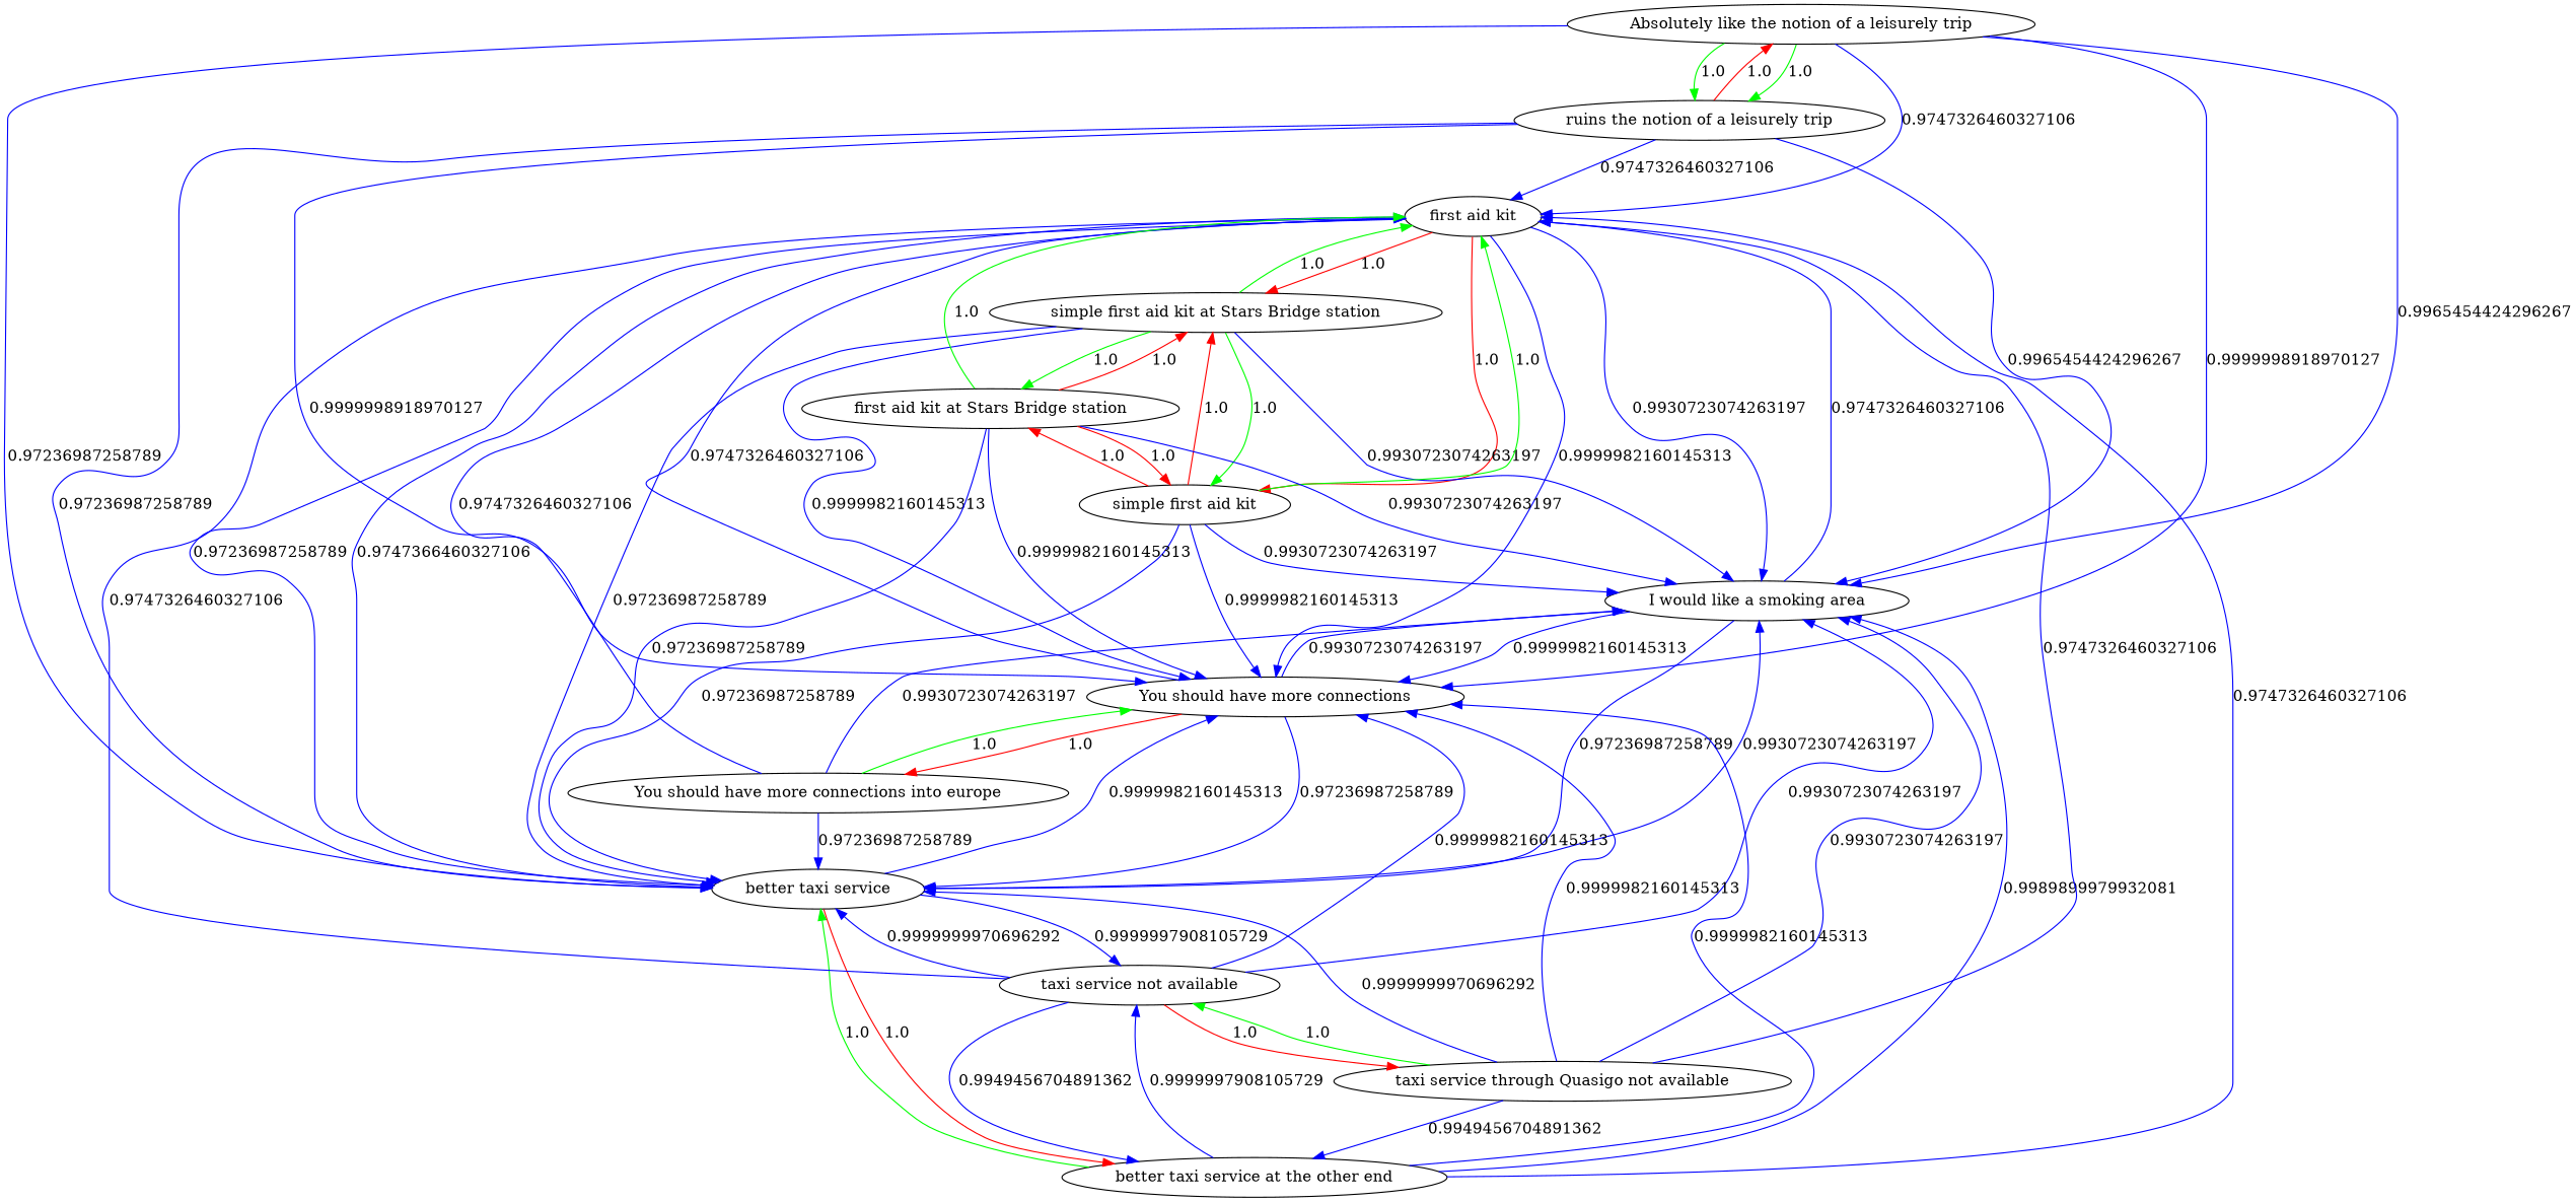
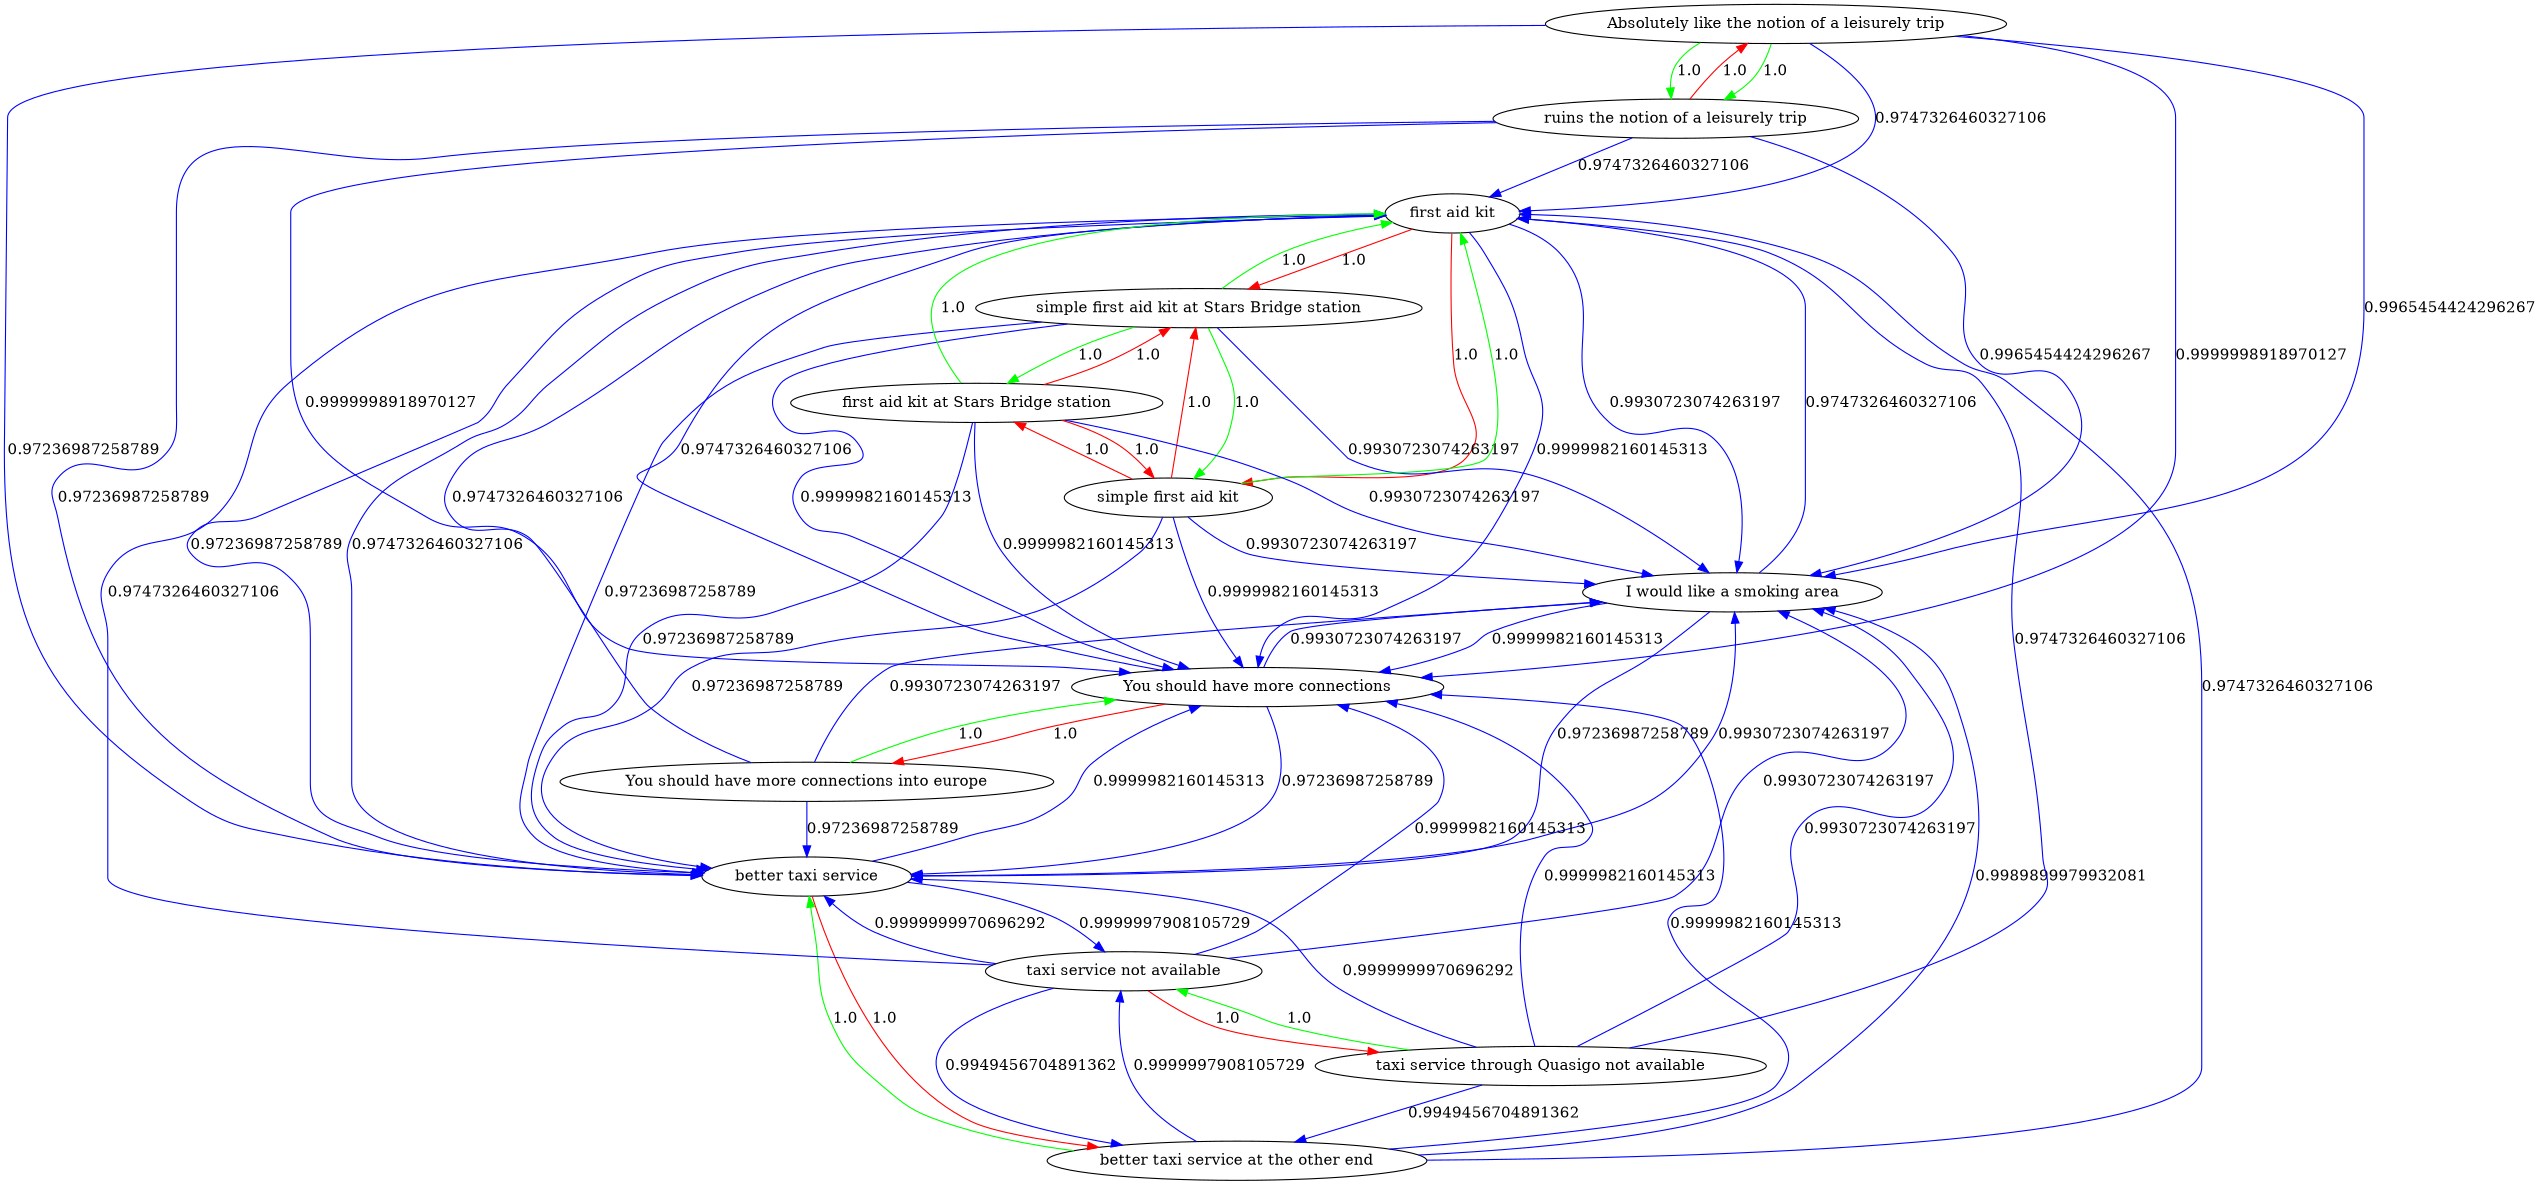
  digraph {
    edge [color=blue]
    n1 [label="Absolutely like the notion of a leisurely trip"]
    "ruins the notion of a leisurely trip"
    "I would like a smoking area"
    "You should have more connections"
    "better taxi service"
    "first aid kit"
    "You should have more connections into europe"
    "better taxi service at the other end"
    "taxi service not available"
    "simple first aid kit at Stars Bridge station"
    "simple first aid kit"
    "taxi service through Quasigo not available"
    "first aid kit at Stars Bridge station"
    n1 -> "ruins the notion of a leisurely trip" [color=green label=1.0]
    n1 -> "ruins the notion of a leisurely trip" [color=green label=1.0]
    n1 -> "I would like a smoking area" [label=0.9965454424296267]
    n1 -> "You should have more connections" [label=0.9999998918970127]
    n1 -> "better taxi service" [label=0.97236987258789]
    n1 -> "first aid kit" [label=0.9747326460327106]
    "ruins the notion of a leisurely trip" -> n1 [color=red label=1.0]
    "ruins the notion of a leisurely trip" -> "I would like a smoking area" [label=0.9965454424296267]
    "ruins the notion of a leisurely trip" -> "You should have more connections" [label=0.9999998918970127]
    "ruins the notion of a leisurely trip" -> "better taxi service" [label=0.97236987258789]
    "ruins the notion of a leisurely trip" -> "first aid kit" [label=0.9747326460327106]
    "I would like a smoking area" -> "You should have more connections" [label=0.9999982160145313]
    "I would like a smoking area" -> "better taxi service" [label=0.97236987258789]
    "I would like a smoking area" -> "first aid kit" [label=0.9747326460327106]
    "You should have more connections" -> "I would like a smoking area" [label=0.9930723074263197]
    "You should have more connections" -> "better taxi service" [label=0.97236987258789]
    "You should have more connections" -> "first aid kit" [label=0.9747326460327106]
    "You should have more connections" -> "You should have more connections into europe" [color=red label=1.0]
    "better taxi service" -> "I would like a smoking area" [label=0.9930723074263197]
    "better taxi service" -> "You should have more connections" [label=0.9999982160145313]
-   "better taxi service" -> "first aid kit" [label=0.9747366460327106]
+   "better taxi service" -> "first aid kit" [label=0.9747326460327106]
    "better taxi service" -> "better taxi service at the other end" [color=red label=1.0]
    "better taxi service" -> "taxi service not available" [label=0.9999997908105729]
    "first aid kit" -> "I would like a smoking area" [label=0.9930723074263197]
    "first aid kit" -> "You should have more connections" [label=0.9999982160145313]
    "first aid kit" -> "better taxi service" [label=0.97236987258789]
    "first aid kit" -> "simple first aid kit at Stars Bridge station" [color=red label=1.0]
    "first aid kit" -> "simple first aid kit" [color=red label=1.0]
    "You should have more connections into europe" -> "I would like a smoking area" [label=0.9930723074263197]
    "You should have more connections into europe" -> "You should have more connections" [color=green label=1.0]
    "You should have more connections into europe" -> "better taxi service" [label=0.97236987258789]
    "You should have more connections into europe" -> "first aid kit" [label=0.9747326460327106]
    "better taxi service at the other end" -> "I would like a smoking area" [label=0.9989899979932081]
    "better taxi service at the other end" -> "You should have more connections" [label=0.9999982160145313]
    "better taxi service at the other end" -> "better taxi service" [color=green label=1.0]
    "better taxi service at the other end" -> "first aid kit" [label=0.9747326460327106]
    "better taxi service at the other end" -> "taxi service not available" [label=0.9999997908105729]
    "taxi service not available" -> "I would like a smoking area" [label=0.9930723074263197]
    "taxi service not available" -> "You should have more connections" [label=0.9999982160145313]
    "taxi service not available" -> "better taxi service" [label=0.9999999970696292]
    "taxi service not available" -> "first aid kit" [label=0.9747326460327106]
    "taxi service not available" -> "better taxi service at the other end" [label=0.9949456704891362]
    "taxi service not available" -> "taxi service through Quasigo not available" [color=red label=1.0]
    "simple first aid kit at Stars Bridge station" -> "I would like a smoking area" [label=0.9930723074263197]
    "simple first aid kit at Stars Bridge station" -> "You should have more connections" [label=0.9999982160145313]
    "simple first aid kit at Stars Bridge station" -> "better taxi service" [label=0.97236987258789]
    "simple first aid kit at Stars Bridge station" -> "first aid kit" [color=green label=1.0]
    "simple first aid kit at Stars Bridge station" -> "simple first aid kit" [color=green label=1.0]
    "simple first aid kit at Stars Bridge station" -> "first aid kit at Stars Bridge station" [color=green label=1.0]
    "simple first aid kit" -> "I would like a smoking area" [label=0.9930723074263197]
    "simple first aid kit" -> "You should have more connections" [label=0.9999982160145313]
    "simple first aid kit" -> "better taxi service" [label=0.97236987258789]
    "simple first aid kit" -> "first aid kit" [color=green label=1.0]
    "simple first aid kit" -> "simple first aid kit at Stars Bridge station" [color=red label=1.0]
    "simple first aid kit" -> "first aid kit at Stars Bridge station" [color=red label=1.0]
    "taxi service through Quasigo not available" -> "I would like a smoking area" [label=0.9930723074263197]
    "taxi service through Quasigo not available" -> "You should have more connections" [label=0.9999982160145313]
    "taxi service through Quasigo not available" -> "better taxi service" [label=0.9999999970696292]
    "taxi service through Quasigo not available" -> "first aid kit" [label=0.9747326460327106]
    "taxi service through Quasigo not available" -> "better taxi service at the other end" [label=0.9949456704891362]
    "taxi service through Quasigo not available" -> "taxi service not available" [color=green label=1.0]
    "first aid kit at Stars Bridge station" -> "I would like a smoking area" [label=0.9930723074263197]
    "first aid kit at Stars Bridge station" -> "You should have more connections" [label=0.9999982160145313]
    "first aid kit at Stars Bridge station" -> "better taxi service" [label=0.97236987258789]
    "first aid kit at Stars Bridge station" -> "first aid kit" [color=green label=1.0]
    "first aid kit at Stars Bridge station" -> "simple first aid kit at Stars Bridge station" [color=red label=1.0]
    "first aid kit at Stars Bridge station" -> "simple first aid kit" [color=red label=1.0]
  }
